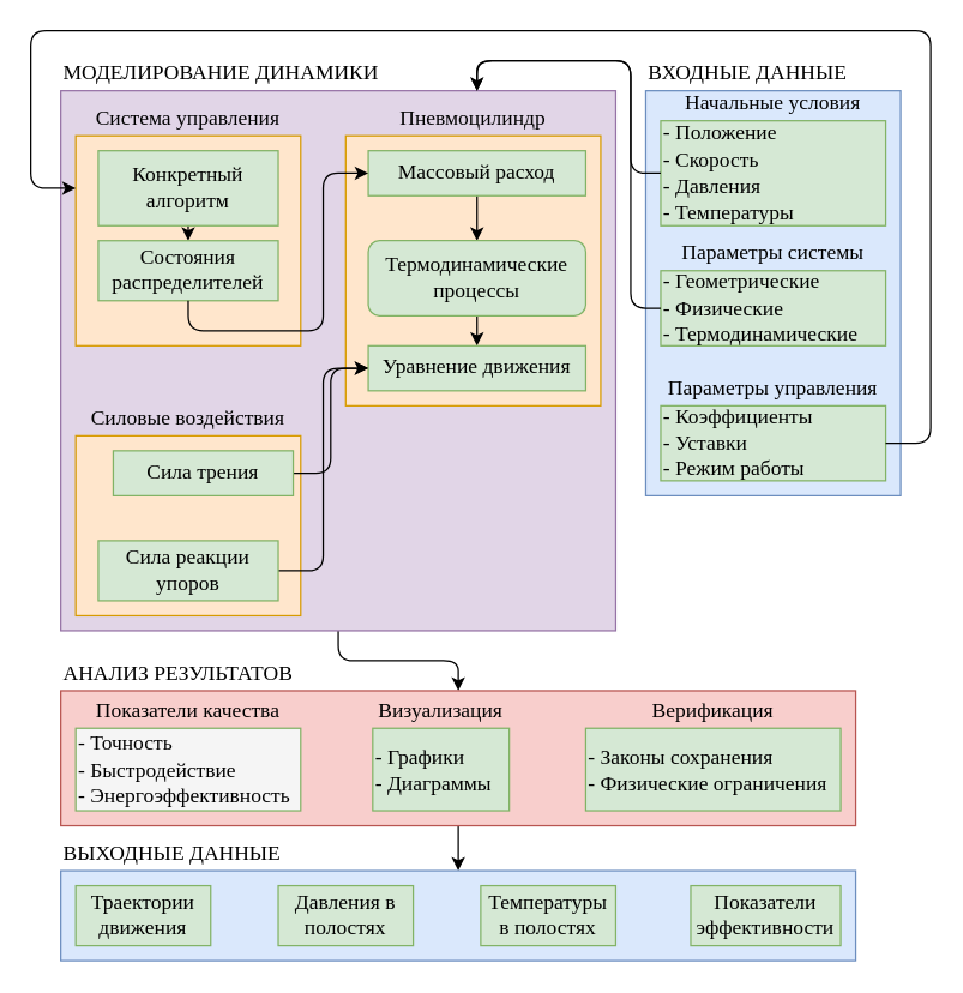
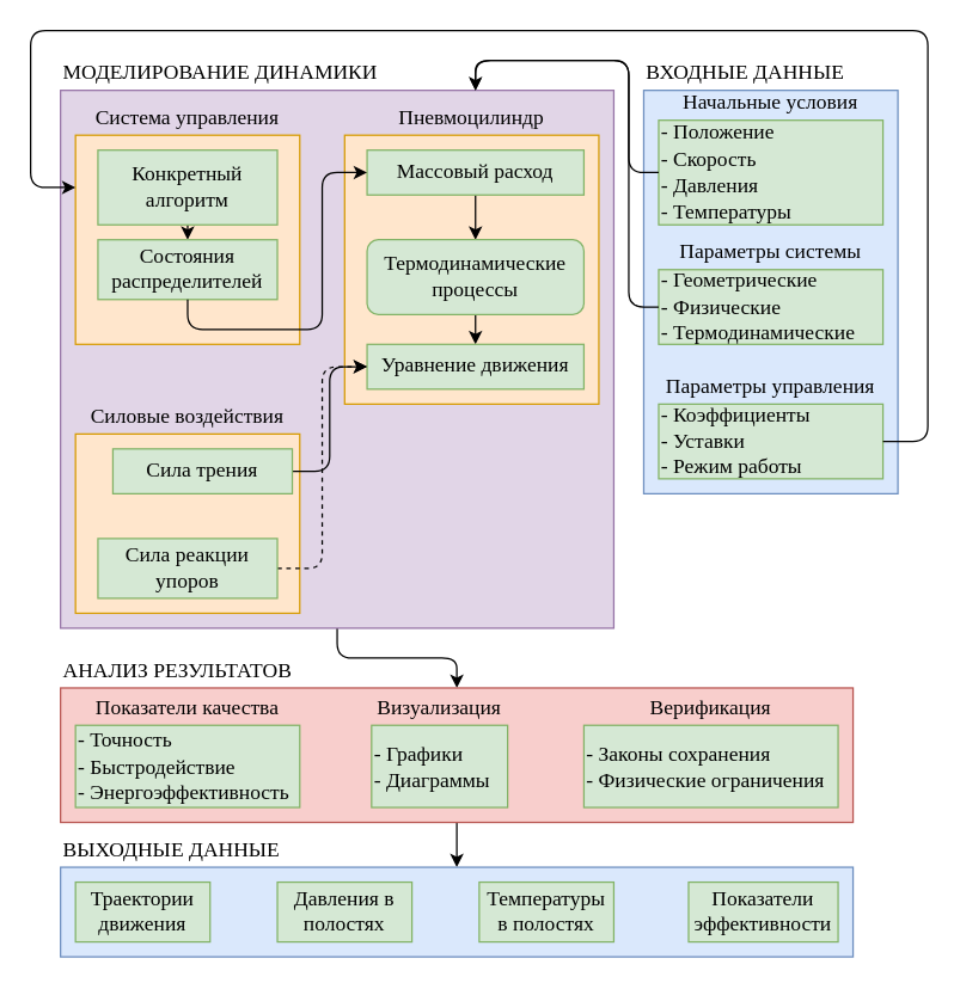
  <mxCell id="0" />
  <mxCell id="1" parent="0" />
  <mxCell id="2" value="ВХОДНЫЕ ДАННЫЕ" style="rounded=0;whiteSpace=wrap;html=1;fontSize=14;fontFamily=Times New Roman;labelPosition=center;verticalLabelPosition=top;align=left;verticalAlign=bottom;fillColor=#dae8fc;strokeColor=#6c8ebf;" parent="1" vertex="1"><mxGeometry x="430" y="60" width="170" height="270" as="geometry" /></mxCell>
  <mxCell id="3" value="" style="group" parent="1" vertex="1" connectable="0"><mxGeometry x="440" y="270" width="150" height="50" as="geometry" /></mxCell>
  <mxCell id="4" value="Параметры управления" style="rounded=0;whiteSpace=wrap;html=1;fontSize=14;fontFamily=Times New Roman;labelPosition=center;verticalLabelPosition=top;align=center;verticalAlign=bottom;fillColor=#d5e8d4;strokeColor=#82b366;" parent="3" vertex="1"><mxGeometry width="150" height="50" as="geometry" /></mxCell>
  <mxCell id="5" value="&lt;font style=&quot;font-size: 14px;&quot; face=&quot;Times New Roman&quot;&gt;- Коэффициенты&lt;/font&gt;&lt;div style=&quot;font-size: 14px;&quot;&gt;&lt;span style=&quot;font-family: &amp;quot;Times New Roman&amp;quot;; background-color: initial;&quot;&gt;- Уставки&lt;/span&gt;&lt;/div&gt;&lt;div style=&quot;font-size: 14px;&quot;&gt;&lt;span style=&quot;font-family: &amp;quot;Times New Roman&amp;quot;; background-color: initial;&quot;&gt;- Режим работы&lt;/span&gt;&lt;/div&gt;" style="text;html=1;align=left;verticalAlign=middle;whiteSpace=wrap;rounded=0;fontSize=14;" parent="3" vertex="1"><mxGeometry width="145.161" height="50" as="geometry" /></mxCell>
  <mxCell id="6" value="" style="group" vertex="1" connectable="0" parent="1"><mxGeometry x="440" y="180" width="150" height="50" as="geometry" /></mxCell>
  <mxCell id="7" value="Параметры системы" style="rounded=0;whiteSpace=wrap;html=1;fontSize=14;fontFamily=Times New Roman;labelPosition=center;verticalLabelPosition=top;align=center;verticalAlign=bottom;fillColor=#d5e8d4;strokeColor=#82b366;" vertex="1" parent="6"><mxGeometry width="150" height="50" as="geometry" /></mxCell>
  <mxCell id="8" value="&lt;font style=&quot;font-size: 14px;&quot; face=&quot;Times New Roman&quot;&gt;- Геометрические&lt;/font&gt;&lt;div style=&quot;font-size: 14px;&quot;&gt;&lt;span style=&quot;font-family: &amp;quot;Times New Roman&amp;quot;; background-color: initial;&quot;&gt;- Физические&lt;/span&gt;&lt;/div&gt;&lt;div style=&quot;font-size: 14px;&quot;&gt;&lt;span style=&quot;font-family: &amp;quot;Times New Roman&amp;quot;; background-color: initial;&quot;&gt;- Термодинамические&lt;/span&gt;&lt;/div&gt;" style="text;html=1;align=left;verticalAlign=middle;whiteSpace=wrap;rounded=0;fontSize=14;" vertex="1" parent="6"><mxGeometry width="145.161" height="50" as="geometry" /></mxCell>
  <mxCell id="9" value="" style="group" vertex="1" connectable="0" parent="1"><mxGeometry x="440" y="80" width="150" height="70" as="geometry" /></mxCell>
  <mxCell id="10" value="Начальные условия" style="rounded=0;whiteSpace=wrap;html=1;fontSize=14;fontFamily=Times New Roman;labelPosition=center;verticalLabelPosition=top;align=center;verticalAlign=bottom;fillColor=#d5e8d4;strokeColor=#82b366;" vertex="1" parent="9"><mxGeometry width="150" height="70" as="geometry" /></mxCell>
  <mxCell id="11" value="&lt;font style=&quot;font-size: 14px;&quot; face=&quot;Times New Roman&quot;&gt;- Положение&lt;/font&gt;&lt;div style=&quot;font-size: 14px;&quot;&gt;&lt;span style=&quot;font-family: &amp;quot;Times New Roman&amp;quot;; background-color: initial;&quot;&gt;- Скорость&lt;/span&gt;&lt;/div&gt;&lt;div style=&quot;font-size: 14px;&quot;&gt;&lt;span style=&quot;font-family: &amp;quot;Times New Roman&amp;quot;; background-color: initial;&quot;&gt;- Давления&lt;/span&gt;&lt;/div&gt;&lt;div style=&quot;font-size: 14px;&quot;&gt;&lt;span style=&quot;font-family: &amp;quot;Times New Roman&amp;quot;; background-color: initial;&quot;&gt;- Температуры&lt;/span&gt;&lt;/div&gt;" style="text;html=1;align=left;verticalAlign=middle;whiteSpace=wrap;rounded=0;fontSize=14;" vertex="1" parent="9"><mxGeometry width="145.161" height="70" as="geometry" /></mxCell>
  <mxCell id="12" style="edgeStyle=orthogonalEdgeStyle;rounded=1;orthogonalLoop=1;jettySize=auto;html=1;exitX=0.5;exitY=1;exitDx=0;exitDy=0;entryX=0.5;entryY=0;entryDx=0;entryDy=0;fontFamily=Helvetica;fontSize=12;fontColor=default;curved=0;" edge="1" parent="1" source="13" target="33"><mxGeometry relative="1" as="geometry" /></mxCell>
  <mxCell id="13" value="МОДЕЛИРОВАНИЕ ДИНАМИКИ" style="rounded=0;whiteSpace=wrap;html=1;fontSize=14;fontFamily=Times New Roman;labelPosition=center;verticalLabelPosition=top;align=left;verticalAlign=bottom;fillColor=#e1d5e7;strokeColor=#9673a6;" vertex="1" parent="1"><mxGeometry x="40" y="60" width="370" height="360" as="geometry" /></mxCell>
  <mxCell id="14" value="Система управления" style="rounded=0;whiteSpace=wrap;html=1;pointerEvents=0;strokeColor=#d79b00;align=center;verticalAlign=bottom;fontFamily=Times New Roman;fontSize=14;fillColor=#ffe6cc;labelPosition=center;verticalLabelPosition=top;" vertex="1" parent="1"><mxGeometry x="50" y="90" width="150" height="140" as="geometry" /></mxCell>
  <mxCell id="15" style="edgeStyle=orthogonalEdgeStyle;rounded=0;orthogonalLoop=1;jettySize=auto;html=1;exitX=0.5;exitY=1;exitDx=0;exitDy=0;entryX=0.5;entryY=0;entryDx=0;entryDy=0;fontFamily=Helvetica;fontSize=12;fontColor=default;" edge="1" parent="1" source="16" target="17"><mxGeometry relative="1" as="geometry" /></mxCell>
  <mxCell id="16" value="Конкретный алгоритм" style="rounded=0;whiteSpace=wrap;html=1;pointerEvents=0;strokeColor=#82b366;align=center;verticalAlign=middle;fontFamily=Times New Roman;fontSize=14;fontColor=default;fillColor=#d5e8d4;gradientColor=none;" vertex="1" parent="1"><mxGeometry x="65" y="100" width="120" height="50" as="geometry" /></mxCell>
  <mxCell id="17" value="Состояния распределителей" style="rounded=0;whiteSpace=wrap;html=1;pointerEvents=0;strokeColor=#82b366;align=center;verticalAlign=middle;fontFamily=Times New Roman;fontSize=14;fontColor=default;fillColor=#d5e8d4;gradientColor=none;" vertex="1" parent="1"><mxGeometry x="65" y="160" width="120" height="40" as="geometry" /></mxCell>
  <mxCell id="18" value="Пневмоцилиндр" style="rounded=0;whiteSpace=wrap;html=1;pointerEvents=0;strokeColor=#d79b00;align=center;verticalAlign=bottom;fontFamily=Times New Roman;fontSize=14;fillColor=#ffe6cc;labelPosition=center;verticalLabelPosition=top;" vertex="1" parent="1"><mxGeometry x="230" y="90" width="170" height="180" as="geometry" /></mxCell>
  <mxCell id="19" style="edgeStyle=orthogonalEdgeStyle;rounded=0;orthogonalLoop=1;jettySize=auto;html=1;exitX=0.5;exitY=1;exitDx=0;exitDy=0;entryX=0.5;entryY=0;entryDx=0;entryDy=0;fontFamily=Helvetica;fontSize=12;fontColor=default;" edge="1" parent="1" source="20" target="22"><mxGeometry relative="1" as="geometry" /></mxCell>
  <mxCell id="20" value="Массовый расход" style="rounded=0;whiteSpace=wrap;html=1;pointerEvents=0;strokeColor=#82b366;align=center;verticalAlign=middle;fontFamily=Times New Roman;fontSize=14;fontColor=default;fillColor=#d5e8d4;gradientColor=none;" vertex="1" parent="1"><mxGeometry x="245" y="100" width="145" height="30" as="geometry" /></mxCell>
  <mxCell id="21" style="edgeStyle=orthogonalEdgeStyle;rounded=0;orthogonalLoop=1;jettySize=auto;html=1;exitX=0.5;exitY=1;exitDx=0;exitDy=0;entryX=0.5;entryY=0;entryDx=0;entryDy=0;fontFamily=Helvetica;fontSize=12;fontColor=default;" edge="1" parent="1" source="22" target="23"><mxGeometry relative="1" as="geometry" /></mxCell>
  <mxCell id="22" value="Термодинамические процессы" style="whiteSpace=wrap;html=1;pointerEvents=0;strokeColor=#82b366;align=center;verticalAlign=middle;fontFamily=Times New Roman;fontSize=14;fontColor=default;fillColor=#d5e8d4;gradientColor=none;rounded=1;" vertex="1" parent="1"><mxGeometry x="245" y="160" width="145" height="50" as="geometry" /></mxCell>
  <mxCell id="23" value="Уравнение движения" style="rounded=0;whiteSpace=wrap;html=1;pointerEvents=0;strokeColor=#82b366;align=center;verticalAlign=top;fontFamily=Times New Roman;fontSize=14;fontColor=default;fillColor=#d5e8d4;gradientColor=none;" vertex="1" parent="1"><mxGeometry x="245" y="230" width="145" height="30" as="geometry" /></mxCell>
  <mxCell id="24" value="Силовые воздействия" style="rounded=0;whiteSpace=wrap;html=1;pointerEvents=0;strokeColor=#d79b00;align=center;verticalAlign=bottom;fontFamily=Times New Roman;fontSize=14;fillColor=#ffe6cc;labelPosition=center;verticalLabelPosition=top;" vertex="1" parent="1"><mxGeometry x="50" y="290" width="150" height="120" as="geometry" /></mxCell>
  <mxCell id="25" style="edgeStyle=orthogonalEdgeStyle;rounded=1;orthogonalLoop=1;jettySize=auto;html=1;exitX=1;exitY=0.5;exitDx=0;exitDy=0;entryX=0;entryY=0.5;entryDx=0;entryDy=0;fontFamily=Helvetica;fontSize=12;fontColor=default;curved=0;" edge="1" parent="1" source="26" target="23"><mxGeometry relative="1" as="geometry" /></mxCell>
  <mxCell id="26" value="Сила трения" style="rounded=0;whiteSpace=wrap;html=1;pointerEvents=0;strokeColor=#82b366;align=center;verticalAlign=middle;fontFamily=Times New Roman;fontSize=14;fontColor=default;fillColor=#d5e8d4;gradientColor=none;" vertex="1" parent="1"><mxGeometry x="75" y="300" width="120" height="30" as="geometry" /></mxCell>
- <mxCell id="27" style="edgeStyle=orthogonalEdgeStyle;rounded=1;orthogonalLoop=1;jettySize=auto;html=1;exitX=1;exitY=0.5;exitDx=0;exitDy=0;entryX=0;entryY=0.5;entryDx=0;entryDy=0;fontFamily=Helvetica;fontSize=12;fontColor=default;curved=0;" edge="1" parent="1" source="28" target="23"><mxGeometry relative="1" as="geometry" /></mxCell>
+ <mxCell id="27" style="edgeStyle=orthogonalEdgeStyle;rounded=1;orthogonalLoop=1;jettySize=auto;html=1;exitX=1;exitY=0.5;exitDx=0;exitDy=0;entryX=0;entryY=0.5;entryDx=0;entryDy=0;fontFamily=Helvetica;fontSize=12;fontColor=default;curved=0;dashed=1;" edge="1" parent="1" source="28" target="23"><mxGeometry relative="1" as="geometry" /></mxCell>
  <mxCell id="28" value="Сила реакции упоров" style="rounded=0;whiteSpace=wrap;html=1;pointerEvents=0;strokeColor=#82b366;align=center;verticalAlign=middle;fontFamily=Times New Roman;fontSize=14;fontColor=default;fillColor=#d5e8d4;gradientColor=none;" vertex="1" parent="1"><mxGeometry x="65" y="360" width="120" height="40" as="geometry" /></mxCell>
  <mxCell id="29" style="edgeStyle=orthogonalEdgeStyle;rounded=1;orthogonalLoop=1;jettySize=auto;html=1;exitX=1;exitY=0.5;exitDx=0;exitDy=0;entryX=0;entryY=0.25;entryDx=0;entryDy=0;fontFamily=Helvetica;fontSize=12;fontColor=default;curved=0;" edge="1" parent="1" source="4" target="14"><mxGeometry relative="1" as="geometry"><Array as="points"><mxPoint x="620" y="295" /><mxPoint x="620" y="20" /><mxPoint x="20" y="20" /><mxPoint x="20" y="125" /></Array></mxGeometry></mxCell>
  <mxCell id="30" style="edgeStyle=orthogonalEdgeStyle;rounded=1;orthogonalLoop=1;jettySize=auto;html=1;exitX=0;exitY=0.5;exitDx=0;exitDy=0;entryX=0.75;entryY=0;entryDx=0;entryDy=0;fontFamily=Helvetica;fontSize=12;fontColor=default;curved=0;endArrow=open;" edge="1" parent="1" source="8" target="13"><mxGeometry relative="1" as="geometry" /></mxCell>
  <mxCell id="31" style="edgeStyle=orthogonalEdgeStyle;rounded=1;orthogonalLoop=1;jettySize=auto;html=1;exitX=0;exitY=0.5;exitDx=0;exitDy=0;entryX=0.75;entryY=0;entryDx=0;entryDy=0;fontFamily=Helvetica;fontSize=12;fontColor=default;curved=0;" edge="1" parent="1" source="11" target="13"><mxGeometry relative="1" as="geometry" /></mxCell>
  <mxCell id="32" style="edgeStyle=orthogonalEdgeStyle;rounded=0;orthogonalLoop=1;jettySize=auto;html=1;exitX=0.5;exitY=1;exitDx=0;exitDy=0;entryX=0.5;entryY=0;entryDx=0;entryDy=0;fontFamily=Helvetica;fontSize=12;fontColor=default;" edge="1" parent="1" source="33" target="44"><mxGeometry relative="1" as="geometry" /></mxCell>
  <mxCell id="33" value="АНАЛИЗ РЕЗУЛЬТАТОВ" style="rounded=0;whiteSpace=wrap;html=1;fontSize=14;fontFamily=Times New Roman;labelPosition=center;verticalLabelPosition=top;align=left;verticalAlign=bottom;fillColor=#f8cecc;strokeColor=#b85450;" vertex="1" parent="1"><mxGeometry x="40" y="460" width="530" height="90" as="geometry" /></mxCell>
  <mxCell id="34" style="edgeStyle=orthogonalEdgeStyle;rounded=1;orthogonalLoop=1;jettySize=auto;html=1;exitX=0.5;exitY=1;exitDx=0;exitDy=0;entryX=0;entryY=0.5;entryDx=0;entryDy=0;fontFamily=Helvetica;fontSize=12;fontColor=default;curved=0;" edge="1" parent="1" source="17" target="20"><mxGeometry relative="1" as="geometry" /></mxCell>
  <mxCell id="35" value="" style="group" vertex="1" connectable="0" parent="1"><mxGeometry x="50" y="485" width="150" height="55" as="geometry" /></mxCell>
- <mxCell id="36" value="Показатели качества" style="rounded=0;whiteSpace=wrap;html=1;fontSize=14;fontFamily=Times New Roman;labelPosition=center;verticalLabelPosition=top;align=center;verticalAlign=bottom;fillColor=#f5f5f5;strokeColor=#82b366;" vertex="1" parent="35"><mxGeometry width="150" height="55" as="geometry" /></mxCell>
+ <mxCell id="36" value="Показатели качества" style="rounded=0;whiteSpace=wrap;html=1;fontSize=14;fontFamily=Times New Roman;labelPosition=center;verticalLabelPosition=top;align=center;verticalAlign=bottom;fillColor=#d5e8d4;strokeColor=#82b366;" vertex="1" parent="35"><mxGeometry width="150" height="55" as="geometry" /></mxCell>
  <mxCell id="37" value="&lt;font face=&quot;Times New Roman&quot;&gt;- Точность&lt;/font&gt;&lt;div&gt;&lt;font face=&quot;Times New Roman&quot;&gt;- Быстродействие&lt;/font&gt;&lt;/div&gt;&lt;div&gt;&lt;font face=&quot;Times New Roman&quot;&gt;- Энергоэффективность&lt;br&gt;&lt;/font&gt;&lt;/div&gt;" style="text;html=1;align=left;verticalAlign=middle;whiteSpace=wrap;rounded=0;fontSize=14;" vertex="1" parent="35"><mxGeometry width="145.161" height="55" as="geometry" /></mxCell>
  <mxCell id="38" value="" style="group" vertex="1" connectable="0" parent="1"><mxGeometry x="390" y="485" width="170" height="55" as="geometry" /></mxCell>
  <mxCell id="39" value="Верификация" style="rounded=0;whiteSpace=wrap;html=1;fontSize=14;fontFamily=Times New Roman;labelPosition=center;verticalLabelPosition=top;align=center;verticalAlign=bottom;fillColor=#d5e8d4;strokeColor=#82b366;" vertex="1" parent="38"><mxGeometry width="170" height="55" as="geometry" /></mxCell>
  <mxCell id="40" value="&lt;div&gt;&lt;font face=&quot;Times New Roman&quot;&gt;- Законы сохранения&lt;/font&gt;&lt;/div&gt;&lt;div&gt;&lt;font face=&quot;Times New Roman&quot;&gt;- Физические ограничения&lt;/font&gt;&lt;/div&gt;" style="text;html=1;align=left;verticalAlign=middle;whiteSpace=wrap;rounded=0;fontSize=14;" vertex="1" parent="38"><mxGeometry width="164.516" height="55" as="geometry" /></mxCell>
  <mxCell id="41" value="" style="group" vertex="1" connectable="0" parent="1"><mxGeometry x="248" y="485" width="91" height="55" as="geometry" /></mxCell>
  <mxCell id="42" value="Визуализация" style="rounded=0;whiteSpace=wrap;html=1;fontSize=14;fontFamily=Times New Roman;labelPosition=center;verticalLabelPosition=top;align=center;verticalAlign=bottom;fillColor=#d5e8d4;strokeColor=#82b366;" vertex="1" parent="41"><mxGeometry width="91" height="55" as="geometry" /></mxCell>
  <mxCell id="43" value="&lt;div&gt;&lt;font face=&quot;Times New Roman&quot;&gt;- Графики&lt;/font&gt;&lt;/div&gt;&lt;div&gt;&lt;font face=&quot;Times New Roman&quot;&gt;- Диаграммы&lt;/font&gt;&lt;/div&gt;" style="text;html=1;align=left;verticalAlign=middle;whiteSpace=wrap;rounded=0;fontSize=14;" vertex="1" parent="41"><mxGeometry width="88.065" height="55" as="geometry" /></mxCell>
  <mxCell id="44" value="ВЫХОДНЫЕ ДАННЫЕ" style="rounded=0;whiteSpace=wrap;html=1;fontSize=14;fontFamily=Times New Roman;labelPosition=center;verticalLabelPosition=top;align=left;verticalAlign=bottom;fillColor=#dae8fc;strokeColor=#6c8ebf;" vertex="1" parent="1"><mxGeometry x="40" y="580" width="530" height="60" as="geometry" /></mxCell>
  <mxCell id="45" value="Траектории движения" style="rounded=0;whiteSpace=wrap;html=1;pointerEvents=0;strokeColor=#82b366;align=center;verticalAlign=middle;fontFamily=Times New Roman;fontSize=14;fontColor=default;fillColor=#d5e8d4;gradientColor=none;" vertex="1" parent="1"><mxGeometry x="50" y="590" width="90" height="40" as="geometry" /></mxCell>
  <mxCell id="46" value="Давления в полостях" style="rounded=0;whiteSpace=wrap;html=1;pointerEvents=0;strokeColor=#82b366;align=center;verticalAlign=middle;fontFamily=Times New Roman;fontSize=14;fontColor=default;fillColor=#d5e8d4;gradientColor=none;" vertex="1" parent="1"><mxGeometry x="185" y="590" width="90" height="40" as="geometry" /></mxCell>
  <mxCell id="47" value="Температуры в полостях" style="rounded=0;whiteSpace=wrap;html=1;pointerEvents=0;strokeColor=#82b366;align=center;verticalAlign=middle;fontFamily=Times New Roman;fontSize=14;fontColor=default;fillColor=#d5e8d4;gradientColor=none;" vertex="1" parent="1"><mxGeometry x="320" y="590" width="90" height="40" as="geometry" /></mxCell>
  <mxCell id="48" value="Показатели эффективности" style="rounded=0;whiteSpace=wrap;html=1;pointerEvents=0;strokeColor=#82b366;align=center;verticalAlign=middle;fontFamily=Times New Roman;fontSize=14;fontColor=default;fillColor=#d5e8d4;gradientColor=none;" vertex="1" parent="1"><mxGeometry x="460" y="590" width="100" height="40" as="geometry" /></mxCell>
